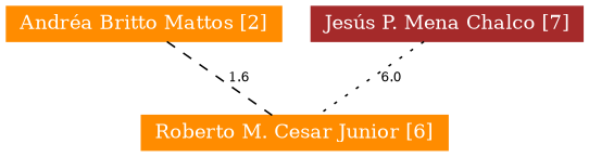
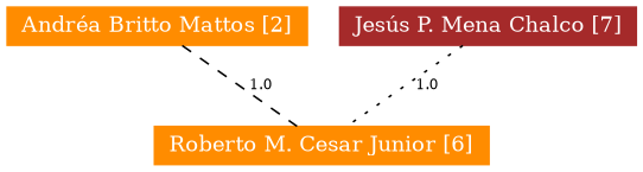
  strict graph {
    node [color=darkorange fontcolor="#FFFFFF" fontsize=12 shape=rectangle style=filled]
    edge [fontsize=8]
    n1 [height=0.29167 label="Andréa Britto Mattos [2]" width=1.8611]
    n2 [height=0.29167 label="Roberto M. Cesar Junior [6]" width=2.0833]
    n3 [color=brown height=0.29167 label="Jesús P. Mena Chalco [7]" width=1.9028]
-   n1 -- n2 [label=1.6 style=dashed]
-   n3 -- n2 [label=6.0 style=dotted]
+   n1 -- n2 [label=1.0 style=dashed]
+   n3 -- n2 [label=1.0 style=dotted]
  }
